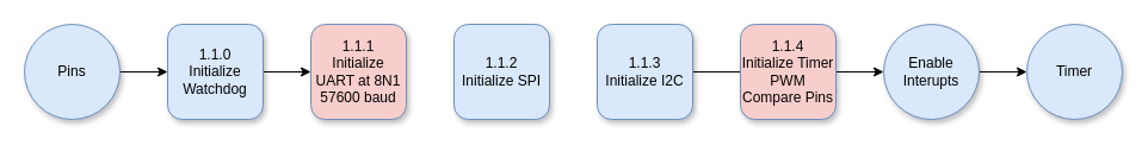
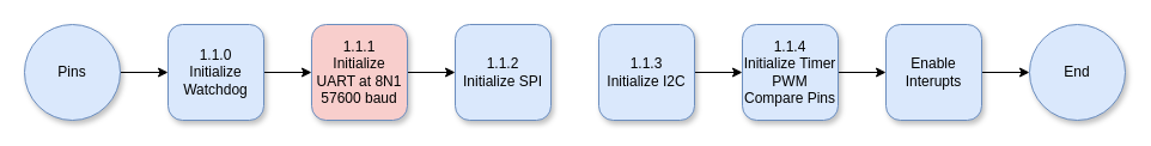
  <mxCell id="0" />
  <mxCell id="1" parent="0" />
  <mxCell id="2" style="edgeStyle=orthogonalEdgeStyle;rounded=0;orthogonalLoop=1;jettySize=auto;html=1;exitX=1;exitY=0.5;exitDx=0;exitDy=0;entryX=0;entryY=0.5;entryDx=0;entryDy=0;" edge="1" parent="1" source="3" target="5"><mxGeometry relative="1" as="geometry" /></mxCell>
  <mxCell id="3" value="Pins" style="ellipse;whiteSpace=wrap;html=1;aspect=fixed;fillColor=#dae8fc;strokeColor=#6c8ebf;shadow=1;" vertex="1" parent="1"><mxGeometry x="20" y="20" width="80" height="80" as="geometry" /></mxCell>
  <mxCell id="4" value="" style="edgeStyle=orthogonalEdgeStyle;rounded=0;orthogonalLoop=1;jettySize=auto;html=1;" edge="1" parent="1" source="5" target="7"><mxGeometry relative="1" as="geometry" /></mxCell>
  <mxCell id="5" value="1.1.0&lt;br&gt;Initialize Watchdog" style="whiteSpace=wrap;html=1;aspect=fixed;shadow=1;fillColor=#dae8fc;strokeColor=#6c8ebf;glass=0;rounded=1;" vertex="1" parent="1"><mxGeometry x="140" y="20" width="80" height="80" as="geometry" /></mxCell>
+ <mxCell id="6" value="" style="edgeStyle=orthogonalEdgeStyle;rounded=0;orthogonalLoop=1;jettySize=auto;html=1;" edge="1" parent="1" source="7" target="8"><mxGeometry relative="1" as="geometry" /></mxCell>
  <mxCell id="7" value="1.1.1&lt;br&gt;Initialize UART at 8N1 57600 baud" style="whiteSpace=wrap;html=1;aspect=fixed;shadow=1;fillColor=#f8cecc;strokeColor=#6c8ebf;glass=0;rounded=1;" vertex="1" parent="1"><mxGeometry x="260" y="20" width="80" height="80" as="geometry" /></mxCell>
  <mxCell id="8" value="1.1.2&lt;br&gt;Initialize SPI" style="whiteSpace=wrap;html=1;aspect=fixed;shadow=1;fillColor=#dae8fc;strokeColor=#6c8ebf;glass=0;rounded=1;" vertex="1" parent="1"><mxGeometry x="380" y="20" width="80" height="80" as="geometry" /></mxCell>
- <mxCell id="9" value="" style="edgeStyle=orthogonalEdgeStyle;rounded=0;orthogonalLoop=1;jettySize=auto;html=1;endArrow=none;" edge="1" parent="1" source="10" target="12"><mxGeometry relative="1" as="geometry" /></mxCell>
+ <mxCell id="9" value="" style="edgeStyle=orthogonalEdgeStyle;rounded=0;orthogonalLoop=1;jettySize=auto;html=1;" edge="1" parent="1" source="10" target="12"><mxGeometry relative="1" as="geometry" /></mxCell>
  <mxCell id="10" value="1.1.3&lt;br&gt;Initialize I2C" style="whiteSpace=wrap;html=1;aspect=fixed;shadow=1;fillColor=#dae8fc;strokeColor=#6c8ebf;glass=0;rounded=1;" vertex="1" parent="1"><mxGeometry x="500" y="20" width="80" height="80" as="geometry" /></mxCell>
  <mxCell id="11" value="" style="edgeStyle=orthogonalEdgeStyle;rounded=0;orthogonalLoop=1;jettySize=auto;html=1;" edge="1" parent="1" source="12" target="14"><mxGeometry relative="1" as="geometry" /></mxCell>
- <mxCell id="12" value="1.1.4&lt;br&gt;Initialize Timer PWM Compare Pins" style="whiteSpace=wrap;html=1;aspect=fixed;shadow=1;fillColor=#f8cecc;strokeColor=#6c8ebf;glass=0;rounded=1;" vertex="1" parent="1"><mxGeometry x="620" y="20" width="80" height="80" as="geometry" /></mxCell>
+ <mxCell id="12" value="1.1.4&lt;br&gt;Initialize Timer PWM Compare Pins" style="whiteSpace=wrap;html=1;aspect=fixed;shadow=1;fillColor=#dae8fc;strokeColor=#6c8ebf;glass=0;rounded=1;" vertex="1" parent="1"><mxGeometry x="620" y="20" width="80" height="80" as="geometry" /></mxCell>
  <mxCell id="13" style="edgeStyle=orthogonalEdgeStyle;rounded=0;orthogonalLoop=1;jettySize=auto;html=1;exitX=1;exitY=0.5;exitDx=0;exitDy=0;entryX=0;entryY=0.5;entryDx=0;entryDy=0;" edge="1" parent="1" source="14" target="15"><mxGeometry relative="1" as="geometry" /></mxCell>
- <mxCell id="14" value="Enable Interupts" style="ellipse;whiteSpace=wrap;html=1;aspect=fixed;shadow=1;fillColor=#dae8fc;strokeColor=#6c8ebf;glass=0;" vertex="1" parent="1"><mxGeometry x="740" y="20" width="80" height="80" as="geometry" /></mxCell>
- <mxCell id="15" value="Timer" style="ellipse;whiteSpace=wrap;html=1;aspect=fixed;rounded=1;shadow=1;glass=0;fillColor=#dae8fc;strokeColor=#6c8ebf;" vertex="1" parent="1"><mxGeometry x="860" y="20" width="80" height="80" as="geometry" /></mxCell>
+ <mxCell id="14" value="Enable Interupts" style="whiteSpace=wrap;html=1;aspect=fixed;shadow=1;fillColor=#dae8fc;strokeColor=#6c8ebf;glass=0;rounded=1;" vertex="1" parent="1"><mxGeometry x="740" y="20" width="80" height="80" as="geometry" /></mxCell>
+ <mxCell id="15" value="End" style="ellipse;whiteSpace=wrap;html=1;aspect=fixed;rounded=1;shadow=1;glass=0;fillColor=#dae8fc;strokeColor=#6c8ebf;" vertex="1" parent="1"><mxGeometry x="860" y="20" width="80" height="80" as="geometry" /></mxCell>
